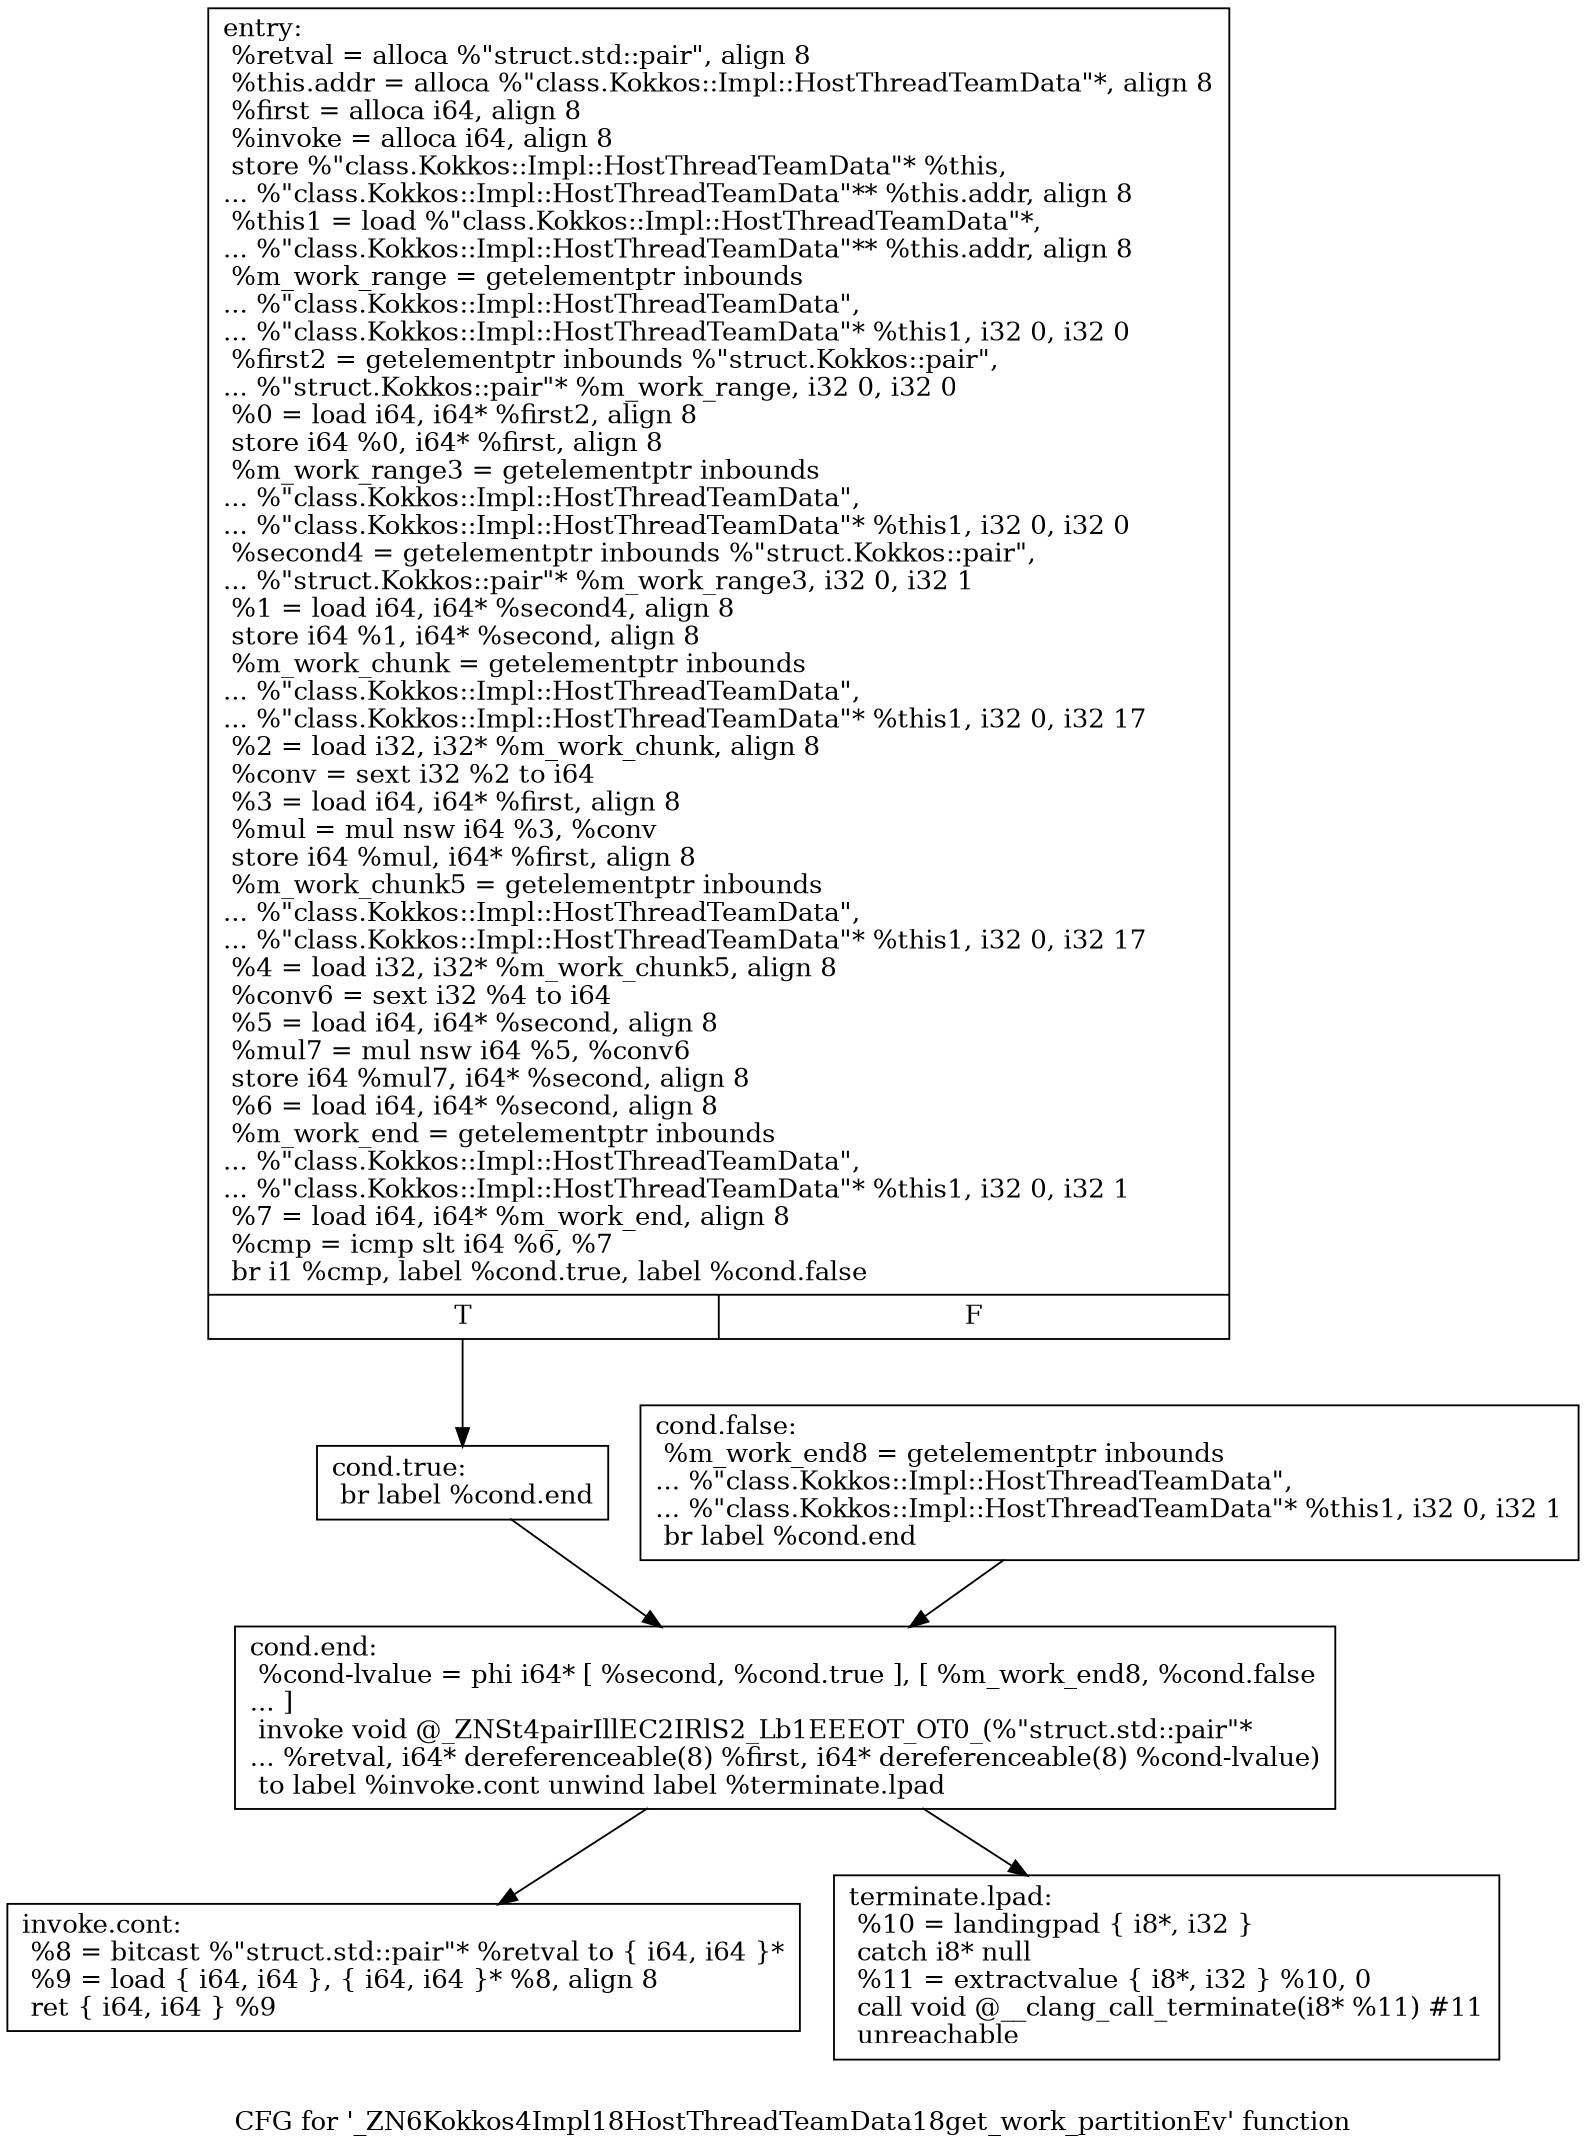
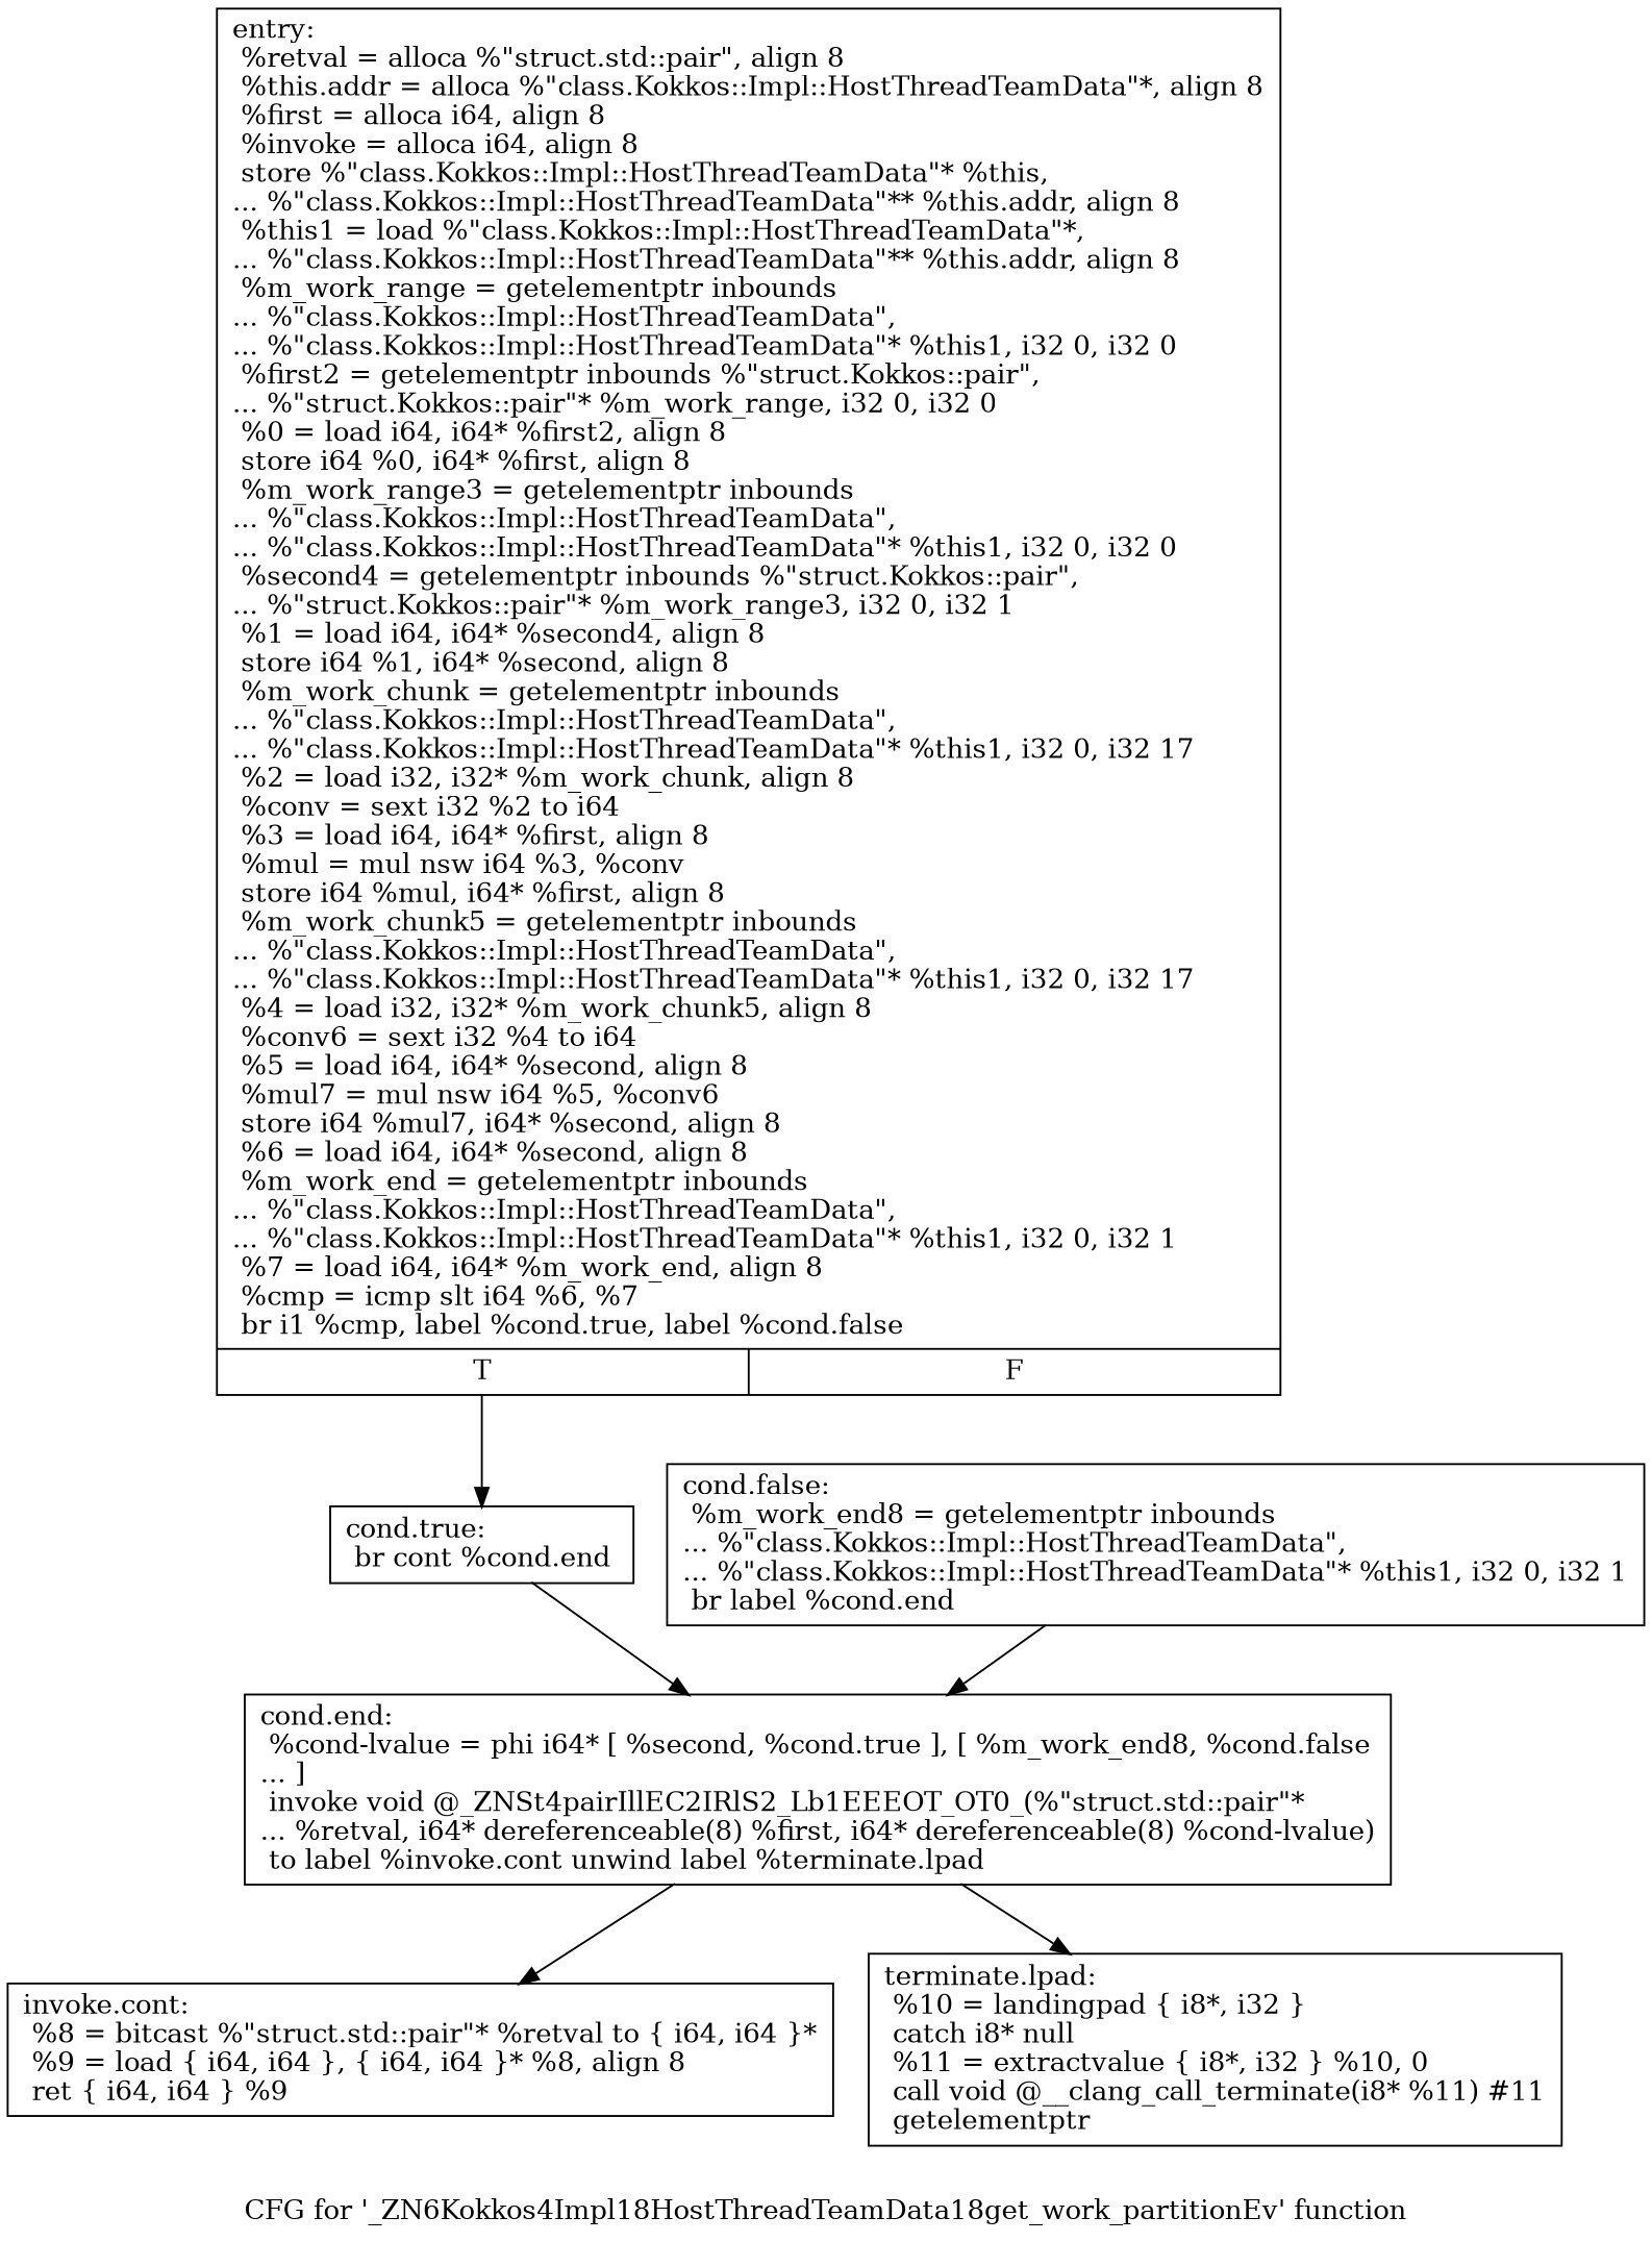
  digraph {
    label="CFG for '_ZN6Kokkos4Impl18HostThreadTeamData18get_work_partitionEv' function"
    node [shape=record]
    n1 [label="{entry:\l  %retval = alloca %\"struct.std::pair\", align 8\l  %this.addr = alloca %\"class.Kokkos::Impl::HostThreadTeamData\"*, align 8\l  %first = alloca i64, align 8\l  %invoke = alloca i64, align 8\l  store %\"class.Kokkos::Impl::HostThreadTeamData\"* %this,\l... %\"class.Kokkos::Impl::HostThreadTeamData\"** %this.addr, align 8\l  %this1 = load %\"class.Kokkos::Impl::HostThreadTeamData\"*,\l... %\"class.Kokkos::Impl::HostThreadTeamData\"** %this.addr, align 8\l  %m_work_range = getelementptr inbounds\l... %\"class.Kokkos::Impl::HostThreadTeamData\",\l... %\"class.Kokkos::Impl::HostThreadTeamData\"* %this1, i32 0, i32 0\l  %first2 = getelementptr inbounds %\"struct.Kokkos::pair\",\l... %\"struct.Kokkos::pair\"* %m_work_range, i32 0, i32 0\l  %0 = load i64, i64* %first2, align 8\l  store i64 %0, i64* %first, align 8\l  %m_work_range3 = getelementptr inbounds\l... %\"class.Kokkos::Impl::HostThreadTeamData\",\l... %\"class.Kokkos::Impl::HostThreadTeamData\"* %this1, i32 0, i32 0\l  %second4 = getelementptr inbounds %\"struct.Kokkos::pair\",\l... %\"struct.Kokkos::pair\"* %m_work_range3, i32 0, i32 1\l  %1 = load i64, i64* %second4, align 8\l  store i64 %1, i64* %second, align 8\l  %m_work_chunk = getelementptr inbounds\l... %\"class.Kokkos::Impl::HostThreadTeamData\",\l... %\"class.Kokkos::Impl::HostThreadTeamData\"* %this1, i32 0, i32 17\l  %2 = load i32, i32* %m_work_chunk, align 8\l  %conv = sext i32 %2 to i64\l  %3 = load i64, i64* %first, align 8\l  %mul = mul nsw i64 %3, %conv\l  store i64 %mul, i64* %first, align 8\l  %m_work_chunk5 = getelementptr inbounds\l... %\"class.Kokkos::Impl::HostThreadTeamData\",\l... %\"class.Kokkos::Impl::HostThreadTeamData\"* %this1, i32 0, i32 17\l  %4 = load i32, i32* %m_work_chunk5, align 8\l  %conv6 = sext i32 %4 to i64\l  %5 = load i64, i64* %second, align 8\l  %mul7 = mul nsw i64 %5, %conv6\l  store i64 %mul7, i64* %second, align 8\l  %6 = load i64, i64* %second, align 8\l  %m_work_end = getelementptr inbounds\l... %\"class.Kokkos::Impl::HostThreadTeamData\",\l... %\"class.Kokkos::Impl::HostThreadTeamData\"* %this1, i32 0, i32 1\l  %7 = load i64, i64* %m_work_end, align 8\l  %cmp = icmp slt i64 %6, %7\l  br i1 %cmp, label %cond.true, label %cond.false\l|{<s0>T|<s1>F}}"]
-   n2 [label="{cond.true:                                        \l  br label %cond.end\l}"]
+   n2 [label="{cond.true:                                        \l  br cont %cond.end\l}"]
    n3 [label="{cond.end:                                         \l  %cond-lvalue = phi i64* [ %second, %cond.true ], [ %m_work_end8, %cond.false\l... ]\l  invoke void @_ZNSt4pairIllEC2IRlS2_Lb1EEEOT_OT0_(%\"struct.std::pair\"*\l... %retval, i64* dereferenceable(8) %first, i64* dereferenceable(8) %cond-lvalue)\l          to label %invoke.cont unwind label %terminate.lpad\l}"]
    n4 [label="{cond.false:                                       \l  %m_work_end8 = getelementptr inbounds\l... %\"class.Kokkos::Impl::HostThreadTeamData\",\l... %\"class.Kokkos::Impl::HostThreadTeamData\"* %this1, i32 0, i32 1\l  br label %cond.end\l}"]
    n5 [label="{invoke.cont:                                      \l  %8 = bitcast %\"struct.std::pair\"* %retval to \{ i64, i64 \}*\l  %9 = load \{ i64, i64 \}, \{ i64, i64 \}* %8, align 8\l  ret \{ i64, i64 \} %9\l}"]
-   n6 [label="{terminate.lpad:                                   \l  %10 = landingpad \{ i8*, i32 \}\l          catch i8* null\l  %11 = extractvalue \{ i8*, i32 \} %10, 0\l  call void @__clang_call_terminate(i8* %11) #11\l  unreachable\l}"]
+   n6 [label="{terminate.lpad:                                   \l  %10 = landingpad \{ i8*, i32 \}\l          catch i8* null\l  %11 = extractvalue \{ i8*, i32 \} %10, 0\l  call void @__clang_call_terminate(i8* %11) #11\l  getelementptr\l}"]
    n1 -> n2 [tailport=s0]
    n2 -> n3
    n3 -> n5
    n3 -> n6
    n4 -> n3
  }
